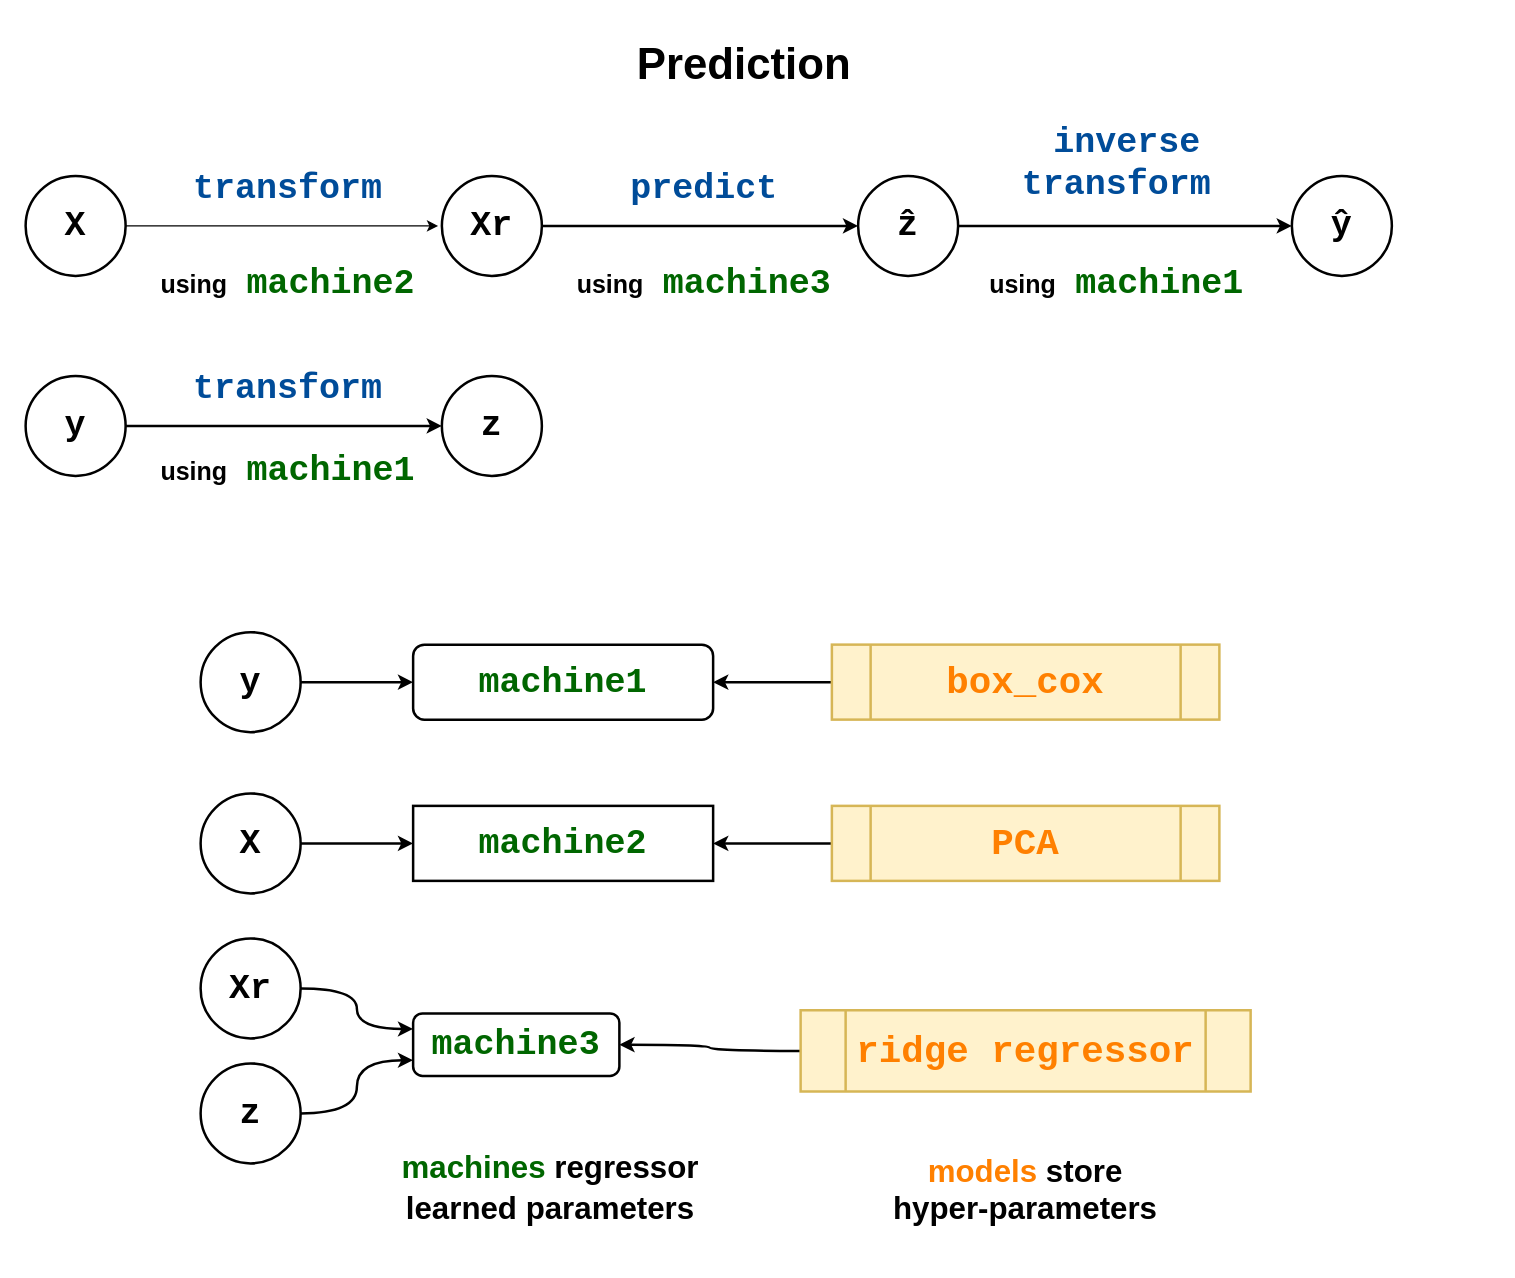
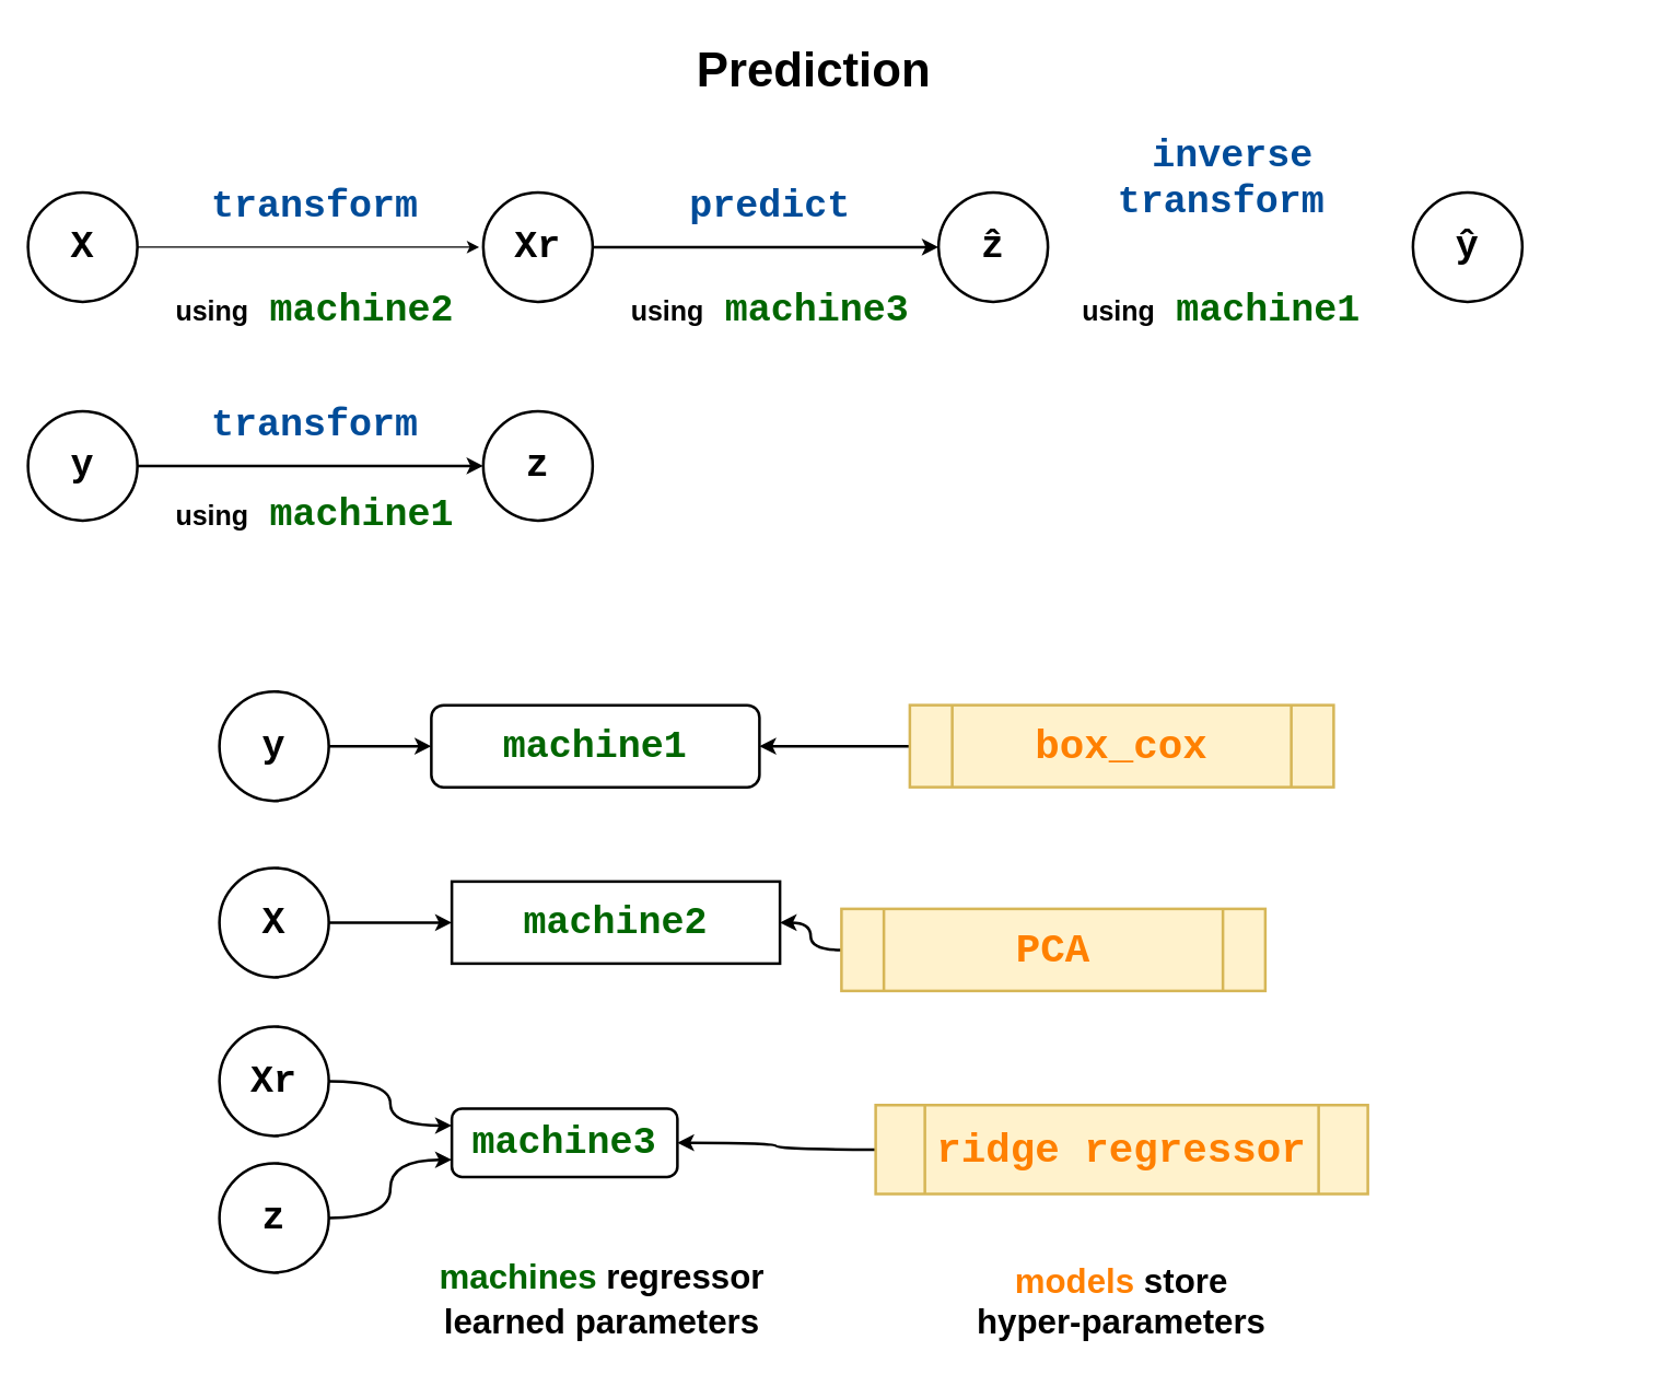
  <mxCell id="0" />
  <mxCell id="1" parent="0" />
  <mxCell id="2" value="&lt;font&gt;&lt;b style=&quot;font-size: 25px&quot;&gt;&lt;font face=&quot;Helvetica&quot; style=&quot;font-size: 25px&quot;&gt;machines &lt;font color=&quot;#000000&quot; style=&quot;font-size: 25px&quot;&gt;regressor&lt;/font&gt; &lt;br&gt;&lt;font color=&quot;#000000&quot; style=&quot;font-size: 25px&quot;&gt;learned parameters&lt;/font&gt;&lt;/font&gt;&lt;/b&gt;&lt;/font&gt;" style="text;html=1;strokeColor=none;fillColor=none;align=center;verticalAlign=middle;whiteSpace=wrap;rounded=0;fontFamily=Courier New;fontColor=#006600;" parent="1" vertex="1"><mxGeometry x="70" y="900" width="740" height="100" as="geometry" /></mxCell>
  <mxCell id="3" value="&lt;p class=&quot;p1&quot; style=&quot;margin: 0px ; font-stretch: normal ; line-height: normal&quot;&gt;&lt;span style=&quot;background-color: rgb(255 , 255 , 255)&quot;&gt;&lt;font style=&quot;font-size: 28px&quot;&gt;ŷ&lt;/font&gt;&lt;/span&gt;&lt;br&gt;&lt;/p&gt;" style="ellipse;whiteSpace=wrap;html=1;aspect=fixed;strokeWidth=2;fontFamily=Courier New;fontStyle=1" parent="1" vertex="1"><mxGeometry x="1033" y="140" width="80" height="80" as="geometry" /></mxCell>
  <mxCell id="4" value="&lt;p class=&quot;p1&quot; style=&quot;margin: 0px ; font-stretch: normal ; line-height: normal&quot;&gt;&lt;span style=&quot;font-size: 28px ; background-color: rgb(255 , 255 , 255)&quot;&gt;Xr&lt;/span&gt;&lt;/p&gt;" style="ellipse;whiteSpace=wrap;html=1;aspect=fixed;strokeWidth=2;fontFamily=Courier New;fontStyle=1" parent="1" vertex="1"><mxGeometry x="353" y="140" width="80" height="80" as="geometry" /></mxCell>
  <mxCell id="5" value="&lt;p class=&quot;p1&quot; style=&quot;margin: 0px ; font-stretch: normal ; line-height: normal&quot;&gt;&lt;span style=&quot;background-color: rgb(255 , 255 , 255)&quot;&gt;&lt;font style=&quot;font-size: 28px&quot;&gt;z&lt;/font&gt;&lt;/span&gt;&lt;/p&gt;" style="ellipse;whiteSpace=wrap;html=1;aspect=fixed;strokeWidth=2;fontFamily=Courier New;fontStyle=1" parent="1" vertex="1"><mxGeometry x="353" y="300" width="80" height="80" as="geometry" /></mxCell>
- <mxCell id="6" style="edgeStyle=orthogonalEdgeStyle;rounded=0;orthogonalLoop=1;jettySize=auto;html=1;exitX=1;exitY=0.5;exitDx=0;exitDy=0;entryX=0;entryY=0.5;entryDx=0;entryDy=0;strokeWidth=2;fontFamily=Courier New;fontStyle=1;" parent="1" source="7" target="3" edge="1"><mxGeometry relative="1" as="geometry" /></mxCell>
  <mxCell id="7" value="&lt;p class=&quot;p1&quot; style=&quot;margin: 0px ; font-stretch: normal ; line-height: normal&quot;&gt;&lt;span style=&quot;font-size: 28px&quot;&gt;ẑ&lt;/span&gt;&lt;br&gt;&lt;/p&gt;" style="ellipse;whiteSpace=wrap;html=1;aspect=fixed;strokeWidth=2;fontFamily=Courier New;fontStyle=1" parent="1" vertex="1"><mxGeometry x="686" y="140" width="80" height="80" as="geometry" /></mxCell>
  <mxCell id="8" style="edgeStyle=orthogonalEdgeStyle;rounded=0;orthogonalLoop=1;jettySize=auto;html=1;exitX=1;exitY=0.5;exitDx=0;exitDy=0;entryX=0;entryY=0.5;entryDx=0;entryDy=0;strokeWidth=2;fontFamily=Courier New;fontStyle=1;" parent="1" source="4" target="7" edge="1"><mxGeometry relative="1" as="geometry" /></mxCell>
  <mxCell id="9" style="edgeStyle=orthogonalEdgeStyle;rounded=0;orthogonalLoop=1;jettySize=auto;html=1;exitX=1;exitY=0.5;exitDx=0;exitDy=0;entryX=0;entryY=0.5;entryDx=0;entryDy=0;strokeWidth=2;fontFamily=Courier New;fontStyle=1;" parent="1" source="10" target="5" edge="1"><mxGeometry relative="1" as="geometry" /></mxCell>
  <mxCell id="10" value="&lt;p class=&quot;p1&quot; style=&quot;margin: 0px ; font-stretch: normal ; line-height: normal&quot;&gt;&lt;span style=&quot;font-size: 28px ; background-color: rgb(255 , 255 , 255)&quot;&gt;y&lt;/span&gt;&lt;/p&gt;" style="ellipse;whiteSpace=wrap;html=1;aspect=fixed;strokeWidth=2;fontFamily=Courier New;fontStyle=1" parent="1" vertex="1"><mxGeometry x="20" y="300" width="80" height="80" as="geometry" /></mxCell>
  <mxCell id="11" value="&lt;font style=&quot;font-size: 28px&quot;&gt;predict&lt;/font&gt;" style="text;html=1;strokeColor=none;fillColor=none;align=center;verticalAlign=middle;whiteSpace=wrap;rounded=0;fontFamily=Courier New;fontStyle=1;fontColor=#004C99;" parent="1" vertex="1"><mxGeometry x="543" y="140" width="40" height="20" as="geometry" /></mxCell>
  <mxCell id="12" value="&lt;font style=&quot;font-size: 28px&quot;&gt;&amp;nbsp;inverse transform&lt;br&gt;&lt;/font&gt;" style="text;html=1;strokeColor=none;fillColor=none;align=center;verticalAlign=middle;whiteSpace=wrap;rounded=0;fontFamily=Courier New;fontStyle=1;fontColor=#004C99;" parent="1" vertex="1"><mxGeometry x="873" y="120" width="40" height="20" as="geometry" /></mxCell>
  <mxCell id="13" value="&lt;font style=&quot;font-size: 28px&quot;&gt;transform&lt;br&gt;&lt;/font&gt;" style="text;html=1;strokeColor=none;fillColor=none;align=center;verticalAlign=middle;whiteSpace=wrap;rounded=0;fontFamily=Courier New;fontStyle=1;fontColor=#004C99;" parent="1" vertex="1"><mxGeometry x="210" y="300" width="40" height="20" as="geometry" /></mxCell>
  <mxCell id="14" value="&lt;font color=&quot;#000000&quot; face=&quot;Helvetica&quot;&gt;&lt;font style=&quot;font-size: 20px&quot;&gt;using&lt;/font&gt;&lt;span style=&quot;font-size: 28px&quot;&gt;&amp;nbsp; &lt;/span&gt;&lt;/font&gt;&lt;span style=&quot;font-size: 28px&quot;&gt;machine3&lt;/span&gt;" style="text;html=1;strokeColor=none;fillColor=none;align=center;verticalAlign=middle;whiteSpace=wrap;rounded=0;fontFamily=Courier New;fontStyle=1;fontColor=#006600;" parent="1" vertex="1"><mxGeometry x="418" y="210" width="290" height="30" as="geometry" /></mxCell>
  <mxCell id="15" value="&lt;font color=&quot;#000000&quot; face=&quot;Helvetica&quot;&gt;&lt;font style=&quot;font-size: 20px&quot;&gt;using&lt;/font&gt;&lt;span style=&quot;font-size: 28px&quot;&gt;&amp;nbsp; &lt;/span&gt;&lt;/font&gt;&lt;span style=&quot;font-size: 28px&quot;&gt;machine1&lt;/span&gt;" style="text;html=1;strokeColor=none;fillColor=none;align=center;verticalAlign=middle;whiteSpace=wrap;rounded=0;fontFamily=Courier New;fontStyle=1;fontColor=#006600;" parent="1" vertex="1"><mxGeometry x="748" y="210" width="290" height="30" as="geometry" /></mxCell>
  <mxCell id="16" value="&lt;font color=&quot;#000000&quot; face=&quot;Helvetica&quot;&gt;&lt;font style=&quot;font-size: 20px&quot;&gt;using&lt;/font&gt;&lt;span style=&quot;font-size: 28px&quot;&gt;&amp;nbsp; &lt;/span&gt;&lt;/font&gt;&lt;span style=&quot;font-size: 28px&quot;&gt;machine1&lt;/span&gt;" style="text;html=1;strokeColor=none;fillColor=none;align=center;verticalAlign=middle;whiteSpace=wrap;rounded=0;fontFamily=Courier New;fontStyle=1;fontColor=#006600;" parent="1" vertex="1"><mxGeometry x="85" y="360" width="290" height="30" as="geometry" /></mxCell>
  <mxCell id="17" value="&lt;h1&gt;&lt;font color=&quot;#000000&quot; face=&quot;Helvetica&quot; style=&quot;font-size: 35px&quot;&gt;Prediction&lt;/font&gt;&lt;/h1&gt;" style="text;html=1;strokeColor=none;fillColor=none;align=center;verticalAlign=middle;whiteSpace=wrap;rounded=0;fontFamily=Courier New;fontColor=#006600;" parent="1" vertex="1"><mxGeometry x="310" y="20" width="570" height="60" as="geometry" /></mxCell>
  <mxCell id="18" style="edgeStyle=orthogonalEdgeStyle;rounded=0;orthogonalLoop=1;jettySize=auto;html=1;" parent="1" source="19" edge="1"><mxGeometry relative="1" as="geometry"><mxPoint x="350" y="180" as="targetPoint" /></mxGeometry></mxCell>
  <mxCell id="19" value="&lt;p class=&quot;p1&quot; style=&quot;margin: 0px ; font-stretch: normal ; line-height: normal&quot;&gt;&lt;span style=&quot;font-size: 28px ; background-color: rgb(255 , 255 , 255)&quot;&gt;X&lt;/span&gt;&lt;/p&gt;" style="ellipse;whiteSpace=wrap;html=1;aspect=fixed;strokeWidth=2;fontFamily=Courier New;fontStyle=1" parent="1" vertex="1"><mxGeometry x="20" y="140" width="80" height="80" as="geometry" /></mxCell>
  <mxCell id="20" value="&lt;font color=&quot;#000000&quot; face=&quot;Helvetica&quot;&gt;&lt;font style=&quot;font-size: 20px&quot;&gt;using&lt;/font&gt;&lt;span style=&quot;font-size: 28px&quot;&gt;&amp;nbsp; &lt;/span&gt;&lt;/font&gt;&lt;span style=&quot;font-size: 28px&quot;&gt;machine2&lt;/span&gt;" style="text;html=1;strokeColor=none;fillColor=none;align=center;verticalAlign=middle;whiteSpace=wrap;rounded=0;fontFamily=Courier New;fontStyle=1;fontColor=#006600;" parent="1" vertex="1"><mxGeometry x="85" y="210" width="290" height="30" as="geometry" /></mxCell>
  <mxCell id="21" value="&lt;font style=&quot;font-size: 28px&quot;&gt;transform&lt;br&gt;&lt;/font&gt;" style="text;html=1;strokeColor=none;fillColor=none;align=center;verticalAlign=middle;whiteSpace=wrap;rounded=0;fontFamily=Courier New;fontStyle=1;fontColor=#004C99;" parent="1" vertex="1"><mxGeometry x="210" y="140" width="40" height="20" as="geometry" /></mxCell>
- <mxCell id="22" value="&lt;span style=&quot;white-space: normal ; font-size: 28px ; font-weight: 700&quot;&gt;machine1&lt;/span&gt;" style="rounded=1;whiteSpace=wrap;html=1;strokeWidth=2;fontFamily=Courier New;fontColor=#006600;" parent="1" vertex="1"><mxGeometry x="330" y="515" width="240" height="60" as="geometry" /></mxCell>
+ <mxCell id="22" value="&lt;span style=&quot;white-space: normal ; font-size: 28px ; font-weight: 700&quot;&gt;machine1&lt;/span&gt;" style="rounded=1;whiteSpace=wrap;html=1;strokeWidth=2;fontFamily=Courier New;fontColor=#006600;" parent="1" vertex="1"><mxGeometry x="315" y="515" width="240" height="60" as="geometry" /></mxCell>
  <mxCell id="23" value="&lt;p class=&quot;p1&quot; style=&quot;margin: 0px ; font-stretch: normal ; line-height: normal&quot;&gt;&lt;span style=&quot;font-size: 28px ; background-color: rgb(255 , 255 , 255)&quot;&gt;Xr&lt;/span&gt;&lt;/p&gt;" style="ellipse;whiteSpace=wrap;html=1;aspect=fixed;strokeWidth=2;fontFamily=Courier New;fontStyle=1" parent="1" vertex="1"><mxGeometry x="160" y="750" width="80" height="80" as="geometry" /></mxCell>
  <mxCell id="24" style="edgeStyle=orthogonalEdgeStyle;rounded=0;orthogonalLoop=1;jettySize=auto;html=1;exitX=1;exitY=0.5;exitDx=0;exitDy=0;entryX=0;entryY=0.5;entryDx=0;entryDy=0;strokeWidth=2;fontFamily=Courier New;fontColor=#006600;" parent="1" source="25" target="22" edge="1"><mxGeometry relative="1" as="geometry" /></mxCell>
  <mxCell id="25" value="&lt;p class=&quot;p1&quot; style=&quot;margin: 0px ; font-stretch: normal ; line-height: normal&quot;&gt;&lt;span style=&quot;font-size: 28px ; background-color: rgb(255 , 255 , 255)&quot;&gt;y&lt;/span&gt;&lt;/p&gt;" style="ellipse;whiteSpace=wrap;html=1;aspect=fixed;strokeWidth=2;fontFamily=Courier New;fontStyle=1" parent="1" vertex="1"><mxGeometry x="160" y="505" width="80" height="80" as="geometry" /></mxCell>
  <mxCell id="26" value="&lt;p class=&quot;p1&quot; style=&quot;margin: 0px ; font-stretch: normal ; line-height: normal&quot;&gt;&lt;span style=&quot;background-color: rgb(255 , 255 , 255)&quot;&gt;&lt;font style=&quot;font-size: 28px&quot;&gt;z&lt;/font&gt;&lt;/span&gt;&lt;/p&gt;" style="ellipse;whiteSpace=wrap;html=1;aspect=fixed;strokeWidth=2;fontFamily=Courier New;fontStyle=1" parent="1" vertex="1"><mxGeometry x="160" y="850" width="80" height="80" as="geometry" /></mxCell>
  <mxCell id="27" value="&lt;span style=&quot;white-space: normal ; font-size: 28px ; font-weight: 700&quot;&gt;machine3&lt;/span&gt;" style="rounded=1;whiteSpace=wrap;html=1;strokeWidth=2;fontFamily=Courier New;fontColor=#006600;" parent="1" vertex="1"><mxGeometry x="330" y="810" width="165" height="50" as="geometry" /></mxCell>
  <mxCell id="28" style="edgeStyle=orthogonalEdgeStyle;rounded=0;orthogonalLoop=1;jettySize=auto;html=1;exitX=1;exitY=0.5;exitDx=0;exitDy=0;entryX=0;entryY=0.25;entryDx=0;entryDy=0;strokeWidth=2;fontFamily=Courier New;fontColor=#006600;curved=1;" parent="1" source="23" target="27" edge="1"><mxGeometry relative="1" as="geometry" /></mxCell>
  <mxCell id="29" style="edgeStyle=orthogonalEdgeStyle;curved=1;rounded=0;orthogonalLoop=1;jettySize=auto;html=1;exitX=1;exitY=0.5;exitDx=0;exitDy=0;entryX=0;entryY=0.75;entryDx=0;entryDy=0;strokeWidth=2;fontFamily=Courier New;fontColor=#006600;" parent="1" source="26" target="27" edge="1"><mxGeometry relative="1" as="geometry" /></mxCell>
  <mxCell id="30" value="&lt;font face=&quot;Helvetica&quot; style=&quot;font-size: 25px&quot;&gt;&lt;b&gt;&lt;font color=&quot;#ff8000&quot; style=&quot;font-size: 25px&quot;&gt;models &lt;/font&gt;&lt;font color=&quot;#000000&quot; style=&quot;font-size: 25px&quot;&gt;store&lt;br&gt;hyper-parameters&lt;/font&gt;&lt;/b&gt;&lt;/font&gt;" style="text;html=1;strokeColor=none;fillColor=none;align=center;verticalAlign=middle;whiteSpace=wrap;rounded=0;fontFamily=Courier New;fontColor=#006600;" parent="1" vertex="1"><mxGeometry x="450" y="905" width="740" height="90" as="geometry" /></mxCell>
  <mxCell id="31" style="edgeStyle=orthogonalEdgeStyle;curved=1;rounded=0;orthogonalLoop=1;jettySize=auto;html=1;exitX=0;exitY=0.5;exitDx=0;exitDy=0;entryX=1;entryY=0.5;entryDx=0;entryDy=0;strokeWidth=2;fontFamily=Courier New;fontColor=#006600;" parent="1" source="32" target="22" edge="1"><mxGeometry relative="1" as="geometry" /></mxCell>
  <mxCell id="32" value="&lt;b style=&quot;white-space: normal&quot;&gt;&lt;font color=&quot;#ff8000&quot; style=&quot;font-size: 30px&quot;&gt;box_cox&lt;/font&gt;&lt;/b&gt;" style="shape=process;whiteSpace=wrap;html=1;backgroundOutline=1;strokeWidth=2;fontFamily=Courier New;fillColor=#fff2cc;strokeColor=#d6b656;" parent="1" vertex="1"><mxGeometry x="665" y="515" width="310" height="60" as="geometry" /></mxCell>
  <mxCell id="33" style="edgeStyle=orthogonalEdgeStyle;curved=1;rounded=0;orthogonalLoop=1;jettySize=auto;html=1;exitX=0;exitY=0.5;exitDx=0;exitDy=0;entryX=1;entryY=0.5;entryDx=0;entryDy=0;strokeWidth=2;fontFamily=Courier New;fontColor=#006600;" parent="1" source="34" target="27" edge="1"><mxGeometry relative="1" as="geometry" /></mxCell>
  <mxCell id="34" value="&lt;font color=&quot;#ff8000&quot;&gt;&lt;span style=&quot;font-size: 30px&quot;&gt;&lt;b&gt;ridge regressor&lt;/b&gt;&lt;/span&gt;&lt;/font&gt;" style="shape=process;whiteSpace=wrap;html=1;backgroundOutline=1;strokeWidth=2;fontFamily=Courier New;fillColor=#fff2cc;strokeColor=#d6b656;" parent="1" vertex="1"><mxGeometry x="640" y="807.5" width="360" height="65" as="geometry" /></mxCell>
  <mxCell id="35" value="&lt;span style=&quot;white-space: normal ; font-size: 28px ; font-weight: 700&quot;&gt;machine2&lt;/span&gt;" style="whiteSpace=wrap;html=1;strokeWidth=2;fontFamily=Courier New;fontColor=#006600;rounded=0;" parent="1" vertex="1"><mxGeometry x="330" y="644" width="240" height="60" as="geometry" /></mxCell>
  <mxCell id="36" style="edgeStyle=orthogonalEdgeStyle;rounded=0;orthogonalLoop=1;jettySize=auto;html=1;exitX=1;exitY=0.5;exitDx=0;exitDy=0;entryX=0;entryY=0.5;entryDx=0;entryDy=0;strokeWidth=2;fontFamily=Courier New;fontColor=#006600;" parent="1" source="37" target="35" edge="1"><mxGeometry relative="1" as="geometry" /></mxCell>
  <mxCell id="37" value="&lt;p class=&quot;p1&quot; style=&quot;margin: 0px ; font-stretch: normal ; line-height: normal&quot;&gt;&lt;span style=&quot;font-size: 28px ; background-color: rgb(255 , 255 , 255)&quot;&gt;X&lt;/span&gt;&lt;/p&gt;" style="ellipse;whiteSpace=wrap;html=1;aspect=fixed;strokeWidth=2;fontFamily=Courier New;fontStyle=1" parent="1" vertex="1"><mxGeometry x="160" y="634" width="80" height="80" as="geometry" /></mxCell>
  <mxCell id="38" style="edgeStyle=orthogonalEdgeStyle;curved=1;rounded=0;orthogonalLoop=1;jettySize=auto;html=1;exitX=0;exitY=0.5;exitDx=0;exitDy=0;entryX=1;entryY=0.5;entryDx=0;entryDy=0;strokeWidth=2;fontFamily=Courier New;fontColor=#006600;" parent="1" source="39" target="35" edge="1"><mxGeometry relative="1" as="geometry" /></mxCell>
- <mxCell id="39" value="&lt;b style=&quot;white-space: normal&quot;&gt;&lt;font color=&quot;#ff8000&quot; style=&quot;font-size: 30px&quot;&gt;PCA&lt;/font&gt;&lt;/b&gt;" style="shape=process;whiteSpace=wrap;html=1;backgroundOutline=1;strokeWidth=2;fontFamily=Courier New;fillColor=#fff2cc;strokeColor=#d6b656;" parent="1" vertex="1"><mxGeometry x="665" y="644" width="310" height="60" as="geometry" /></mxCell>
+ <mxCell id="39" value="&lt;b style=&quot;white-space: normal&quot;&gt;&lt;font color=&quot;#ff8000&quot; style=&quot;font-size: 30px&quot;&gt;PCA&lt;/font&gt;&lt;/b&gt;" style="shape=process;whiteSpace=wrap;html=1;backgroundOutline=1;strokeWidth=2;fontFamily=Courier New;fillColor=#fff2cc;strokeColor=#d6b656;" parent="1" vertex="1"><mxGeometry x="615" y="664" width="310" height="60" as="geometry" /></mxCell>
